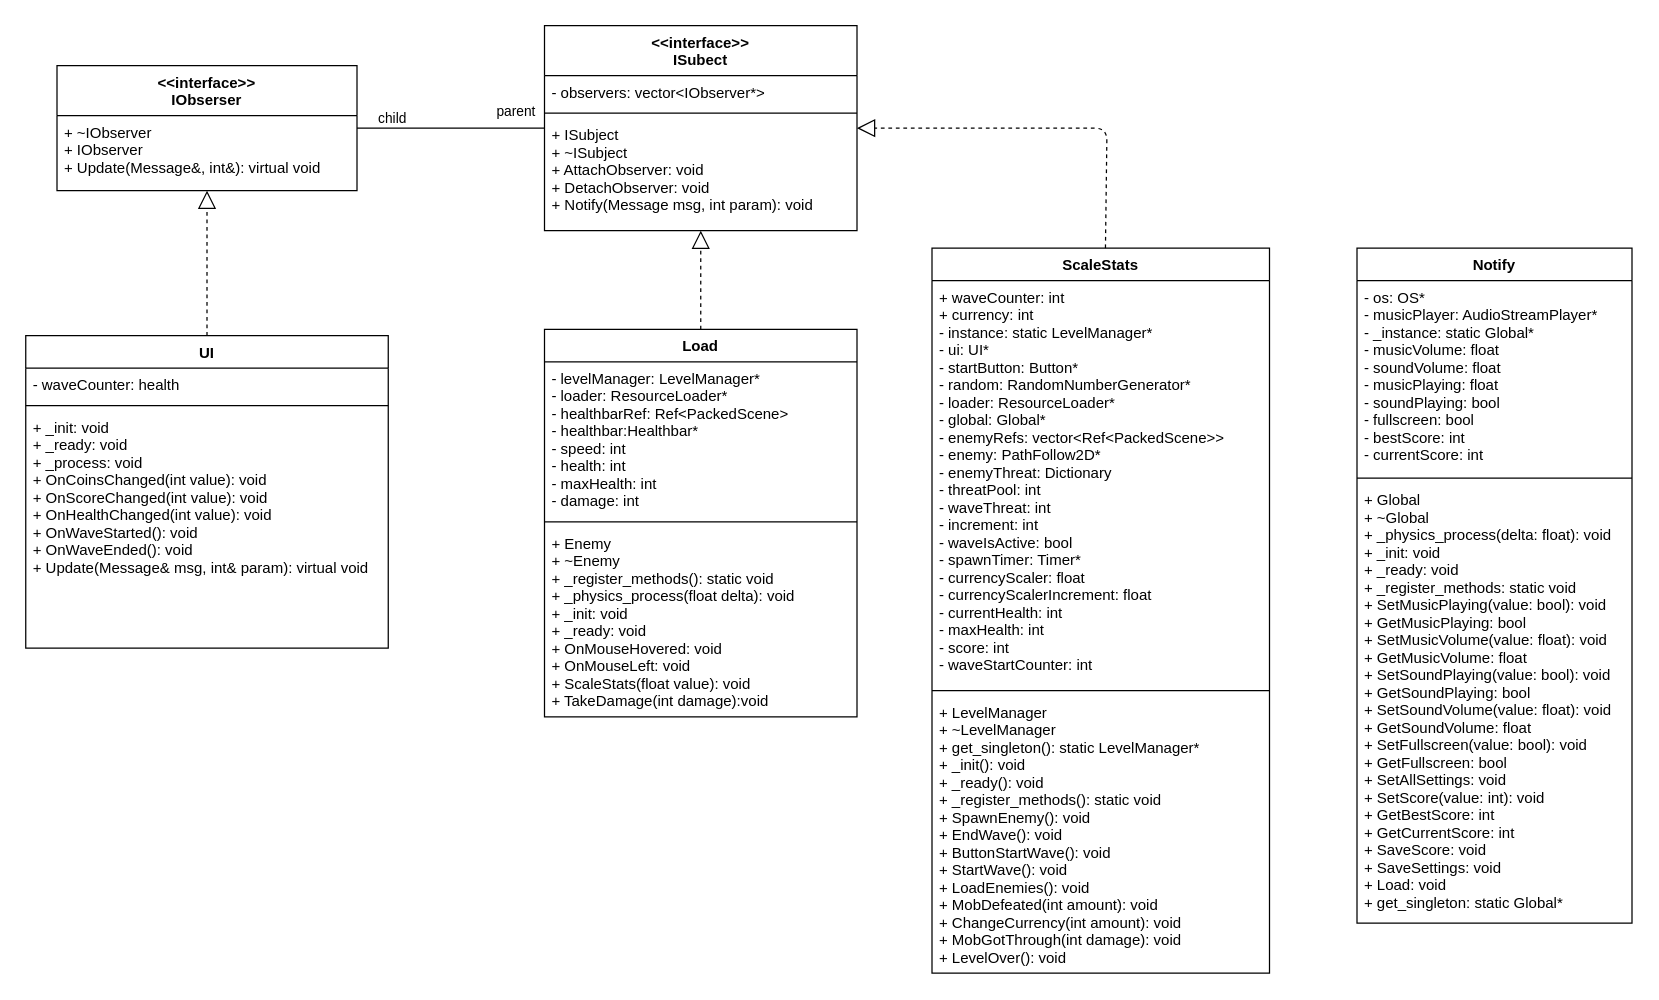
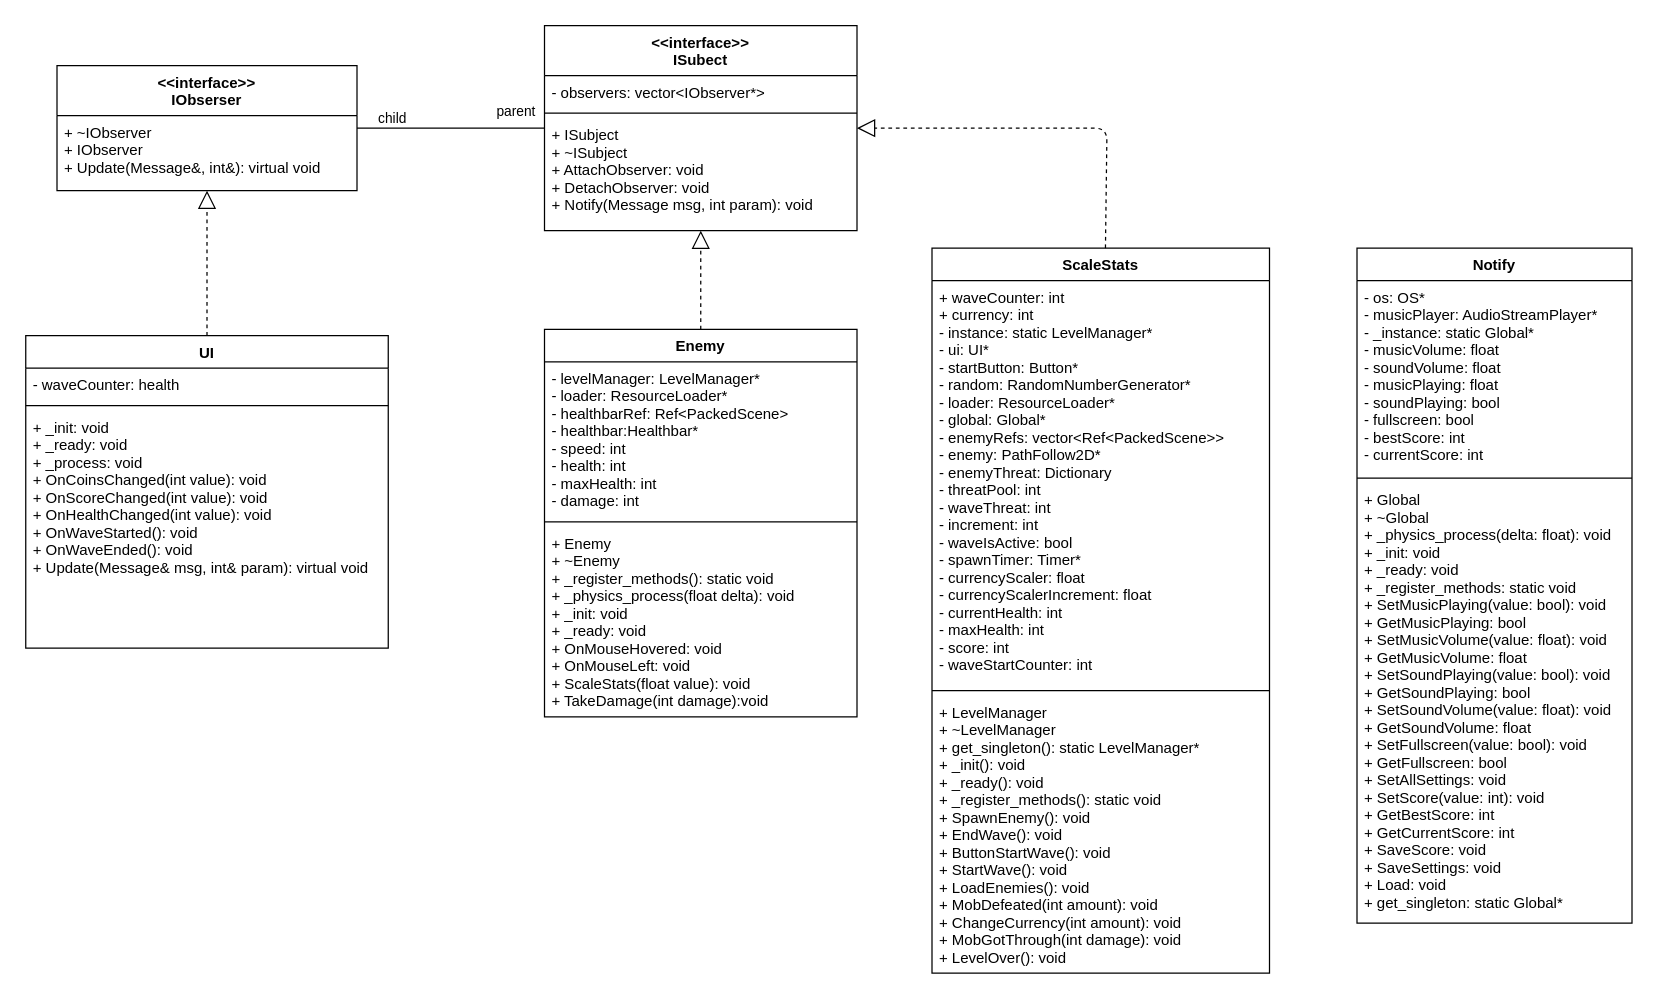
  <mxCell id="0" />
  <mxCell id="1" parent="0" />
  <mxCell id="2" value="&lt;&lt;interface&gt;&gt;&#10;IObserser" style="swimlane;fontStyle=1;align=center;verticalAlign=top;childLayout=stackLayout;horizontal=1;startSize=40;horizontalStack=0;resizeParent=1;resizeParentMax=0;resizeLast=0;collapsible=1;marginBottom=0;" parent="1" vertex="1"><mxGeometry x="45" y="52" width="240" height="100" as="geometry" /></mxCell>
  <mxCell id="3" value="+ ~IObserver&#10;+ IObserver&#10;+ Update(Message&amp;, int&amp;): virtual void" style="text;strokeColor=none;fillColor=none;align=left;verticalAlign=top;spacingLeft=4;spacingRight=4;overflow=hidden;rotatable=0;points=[[0,0.5],[1,0.5]];portConstraint=eastwest;" parent="2" vertex="1"><mxGeometry y="40" width="240" height="60" as="geometry" /></mxCell>
  <mxCell id="4" value="&lt;&lt;interface&gt;&gt;&#10;ISubect" style="swimlane;fontStyle=1;align=center;verticalAlign=top;childLayout=stackLayout;horizontal=1;startSize=40;horizontalStack=0;resizeParent=1;resizeParentMax=0;resizeLast=0;collapsible=1;marginBottom=0;" parent="1" vertex="1"><mxGeometry x="435" y="20" width="250" height="164" as="geometry" /></mxCell>
  <mxCell id="5" value="- observers: vector&lt;IObserver*&gt;" style="text;strokeColor=none;fillColor=none;align=left;verticalAlign=top;spacingLeft=4;spacingRight=4;overflow=hidden;rotatable=0;points=[[0,0.5],[1,0.5]];portConstraint=eastwest;" parent="4" vertex="1"><mxGeometry y="40" width="250" height="26" as="geometry" /></mxCell>
  <mxCell id="6" value="" style="line;strokeWidth=1;fillColor=none;align=left;verticalAlign=middle;spacingTop=-1;spacingLeft=3;spacingRight=3;rotatable=0;labelPosition=right;points=[];portConstraint=eastwest;" parent="4" vertex="1"><mxGeometry y="66" width="250" height="8" as="geometry" /></mxCell>
  <mxCell id="7" value="+ ISubject&#10;+ ~ISubject&#10;+ AttachObserver: void&#10;+ DetachObserver: void&#10;+ Notify(Message msg, int param): void" style="text;strokeColor=none;fillColor=none;align=left;verticalAlign=top;spacingLeft=4;spacingRight=4;overflow=hidden;rotatable=0;points=[[0,0.5],[1,0.5]];portConstraint=eastwest;" parent="4" vertex="1"><mxGeometry y="74" width="250" height="90" as="geometry" /></mxCell>
  <mxCell id="8" value="UI" style="swimlane;fontStyle=1;align=center;verticalAlign=top;childLayout=stackLayout;horizontal=1;startSize=26;horizontalStack=0;resizeParent=1;resizeParentMax=0;resizeLast=0;collapsible=1;marginBottom=0;" parent="1" vertex="1"><mxGeometry x="20" y="268" width="290" height="250" as="geometry" /></mxCell>
  <mxCell id="9" value="- waveCounter: health" style="text;strokeColor=none;fillColor=none;align=left;verticalAlign=top;spacingLeft=4;spacingRight=4;overflow=hidden;rotatable=0;points=[[0,0.5],[1,0.5]];portConstraint=eastwest;" parent="8" vertex="1"><mxGeometry y="26" width="290" height="26" as="geometry" /></mxCell>
  <mxCell id="10" value="" style="line;strokeWidth=1;fillColor=none;align=left;verticalAlign=middle;spacingTop=-1;spacingLeft=3;spacingRight=3;rotatable=0;labelPosition=right;points=[];portConstraint=eastwest;" parent="8" vertex="1"><mxGeometry y="52" width="290" height="8" as="geometry" /></mxCell>
  <mxCell id="11" value="+ _init: void&#10;+ _ready: void&#10;+ _process: void&#10;+ OnCoinsChanged(int value): void&#10;+ OnScoreChanged(int value): void&#10;+ OnHealthChanged(int value): void&#10;+ OnWaveStarted(): void&#10;+ OnWaveEnded(): void&#10;+ Update(Message&amp; msg, int&amp; param): virtual void" style="text;strokeColor=none;fillColor=none;align=left;verticalAlign=top;spacingLeft=4;spacingRight=4;overflow=hidden;rotatable=0;points=[[0,0.5],[1,0.5]];portConstraint=eastwest;" parent="8" vertex="1"><mxGeometry y="60" width="290" height="190" as="geometry" /></mxCell>
  <mxCell id="12" value="" style="endArrow=none;html=1;edgeStyle=orthogonalEdgeStyle;" parent="1" source="4" target="2" edge="1"><mxGeometry relative="1" as="geometry"><mxPoint x="433" y="39" as="sourcePoint" /><mxPoint x="445" y="308" as="targetPoint" /></mxGeometry></mxCell>
  <mxCell id="13" value="parent" style="edgeLabel;resizable=0;html=1;align=left;verticalAlign=bottom;" parent="12" connectable="0" vertex="1"><mxGeometry x="-1" relative="1" as="geometry"><mxPoint x="-40" y="-5" as="offset" /></mxGeometry></mxCell>
  <mxCell id="14" value="child" style="edgeLabel;resizable=0;html=1;align=right;verticalAlign=bottom;" parent="12" connectable="0" vertex="1"><mxGeometry x="1" relative="1" as="geometry"><mxPoint x="40" as="offset" /></mxGeometry></mxCell>
- <mxCell id="15" value="Load" style="swimlane;fontStyle=1;align=center;verticalAlign=top;childLayout=stackLayout;horizontal=1;startSize=26;horizontalStack=0;resizeParent=1;resizeParentMax=0;resizeLast=0;collapsible=1;marginBottom=0;" vertex="1" parent="1"><mxGeometry x="435" y="263" width="250" height="310" as="geometry" /></mxCell>
+ <mxCell id="15" value="Enemy" style="swimlane;fontStyle=1;align=center;verticalAlign=top;childLayout=stackLayout;horizontal=1;startSize=26;horizontalStack=0;resizeParent=1;resizeParentMax=0;resizeLast=0;collapsible=1;marginBottom=0;" vertex="1" parent="1"><mxGeometry x="435" y="263" width="250" height="310" as="geometry" /></mxCell>
  <mxCell id="16" value="- levelManager: LevelManager*&#10;- loader: ResourceLoader*&#10;- healthbarRef: Ref&lt;PackedScene&gt;&#10;- healthbar:Healthbar*&#10;- speed: int &#10;- health: int &#10;- maxHealth: int &#10;- damage: int" style="text;strokeColor=none;fillColor=none;align=left;verticalAlign=top;spacingLeft=4;spacingRight=4;overflow=hidden;rotatable=0;points=[[0,0.5],[1,0.5]];portConstraint=eastwest;" vertex="1" parent="15"><mxGeometry y="26" width="250" height="124" as="geometry" /></mxCell>
  <mxCell id="17" value="" style="line;strokeWidth=1;fillColor=none;align=left;verticalAlign=middle;spacingTop=-1;spacingLeft=3;spacingRight=3;rotatable=0;labelPosition=right;points=[];portConstraint=eastwest;" vertex="1" parent="15"><mxGeometry y="150" width="250" height="8" as="geometry" /></mxCell>
  <mxCell id="18" value="+ Enemy&#10;+ ~Enemy&#10;+ _register_methods(): static void &#10;+ _physics_process(float delta): void &#10;+ _init: void &#10;+ _ready: void &#10;+ OnMouseHovered: void &#10;+ OnMouseLeft: void &#10;+ ScaleStats(float value): void &#10;+ TakeDamage(int damage):void " style="text;strokeColor=none;fillColor=none;align=left;verticalAlign=top;spacingLeft=4;spacingRight=4;overflow=hidden;rotatable=0;points=[[0,0.5],[1,0.5]];portConstraint=eastwest;" vertex="1" parent="15"><mxGeometry y="158" width="250" height="152" as="geometry" /></mxCell>
  <mxCell id="19" value="ScaleStats" style="swimlane;fontStyle=1;align=center;verticalAlign=top;childLayout=stackLayout;horizontal=1;startSize=26;horizontalStack=0;resizeParent=1;resizeParentMax=0;resizeLast=0;collapsible=1;marginBottom=0;" vertex="1" parent="1"><mxGeometry x="745" y="198" width="270" height="580" as="geometry" /></mxCell>
  <mxCell id="20" value="+ waveCounter: int &#10;+ currency: int&#10;- instance: static LevelManager*&#10;- ui: UI*&#10;- startButton: Button*&#10;- random: RandomNumberGenerator*&#10;- loader: ResourceLoader*&#10;- global: Global*&#10;- enemyRefs: vector&lt;Ref&lt;PackedScene&gt;&gt;&#10;- enemy: PathFollow2D*&#10;- enemyThreat: Dictionary&#10;- threatPool: int&#10;  - waveThreat: int&#10;  - increment: int&#10;- waveIsActive: bool&#10;- spawnTimer: Timer*&#10;- currencyScaler: float&#10;- currencyScalerIncrement: float &#10;- currentHealth: int &#10;- maxHealth: int &#10;- score: int &#10;- waveStartCounter: int " style="text;strokeColor=none;fillColor=none;align=left;verticalAlign=top;spacingLeft=4;spacingRight=4;overflow=hidden;rotatable=0;points=[[0,0.5],[1,0.5]];portConstraint=eastwest;" vertex="1" parent="19"><mxGeometry y="26" width="270" height="324" as="geometry" /></mxCell>
  <mxCell id="21" value="" style="line;strokeWidth=1;fillColor=none;align=left;verticalAlign=middle;spacingTop=-1;spacingLeft=3;spacingRight=3;rotatable=0;labelPosition=right;points=[];portConstraint=eastwest;" vertex="1" parent="19"><mxGeometry y="350" width="270" height="8" as="geometry" /></mxCell>
  <mxCell id="22" value="+ LevelManager&#10;+ ~LevelManager&#10;+ get_singleton(): static LevelManager*&#10;+ _init(): void &#10;+ _ready(): void &#10;+ _register_methods(): static void&#10;+ SpawnEnemy(): void &#10;+ EndWave(): void &#10;+ ButtonStartWave(): void &#10;+ StartWave(): void &#10;+ LoadEnemies(): void &#10;+ MobDefeated(int amount): void &#10;+ ChangeCurrency(int amount): void &#10;+ MobGotThrough(int damage): void &#10;+ LevelOver(): void " style="text;strokeColor=none;fillColor=none;align=left;verticalAlign=top;spacingLeft=4;spacingRight=4;overflow=hidden;rotatable=0;points=[[0,0.5],[1,0.5]];portConstraint=eastwest;" vertex="1" parent="19"><mxGeometry y="358" width="270" height="222" as="geometry" /></mxCell>
  <mxCell id="23" value="" style="endArrow=block;dashed=1;endFill=0;endSize=12;html=1;" edge="1" parent="1" source="8" target="2"><mxGeometry width="160" relative="1" as="geometry"><mxPoint x="-105" y="198" as="sourcePoint" /><mxPoint x="55" y="198" as="targetPoint" /></mxGeometry></mxCell>
  <mxCell id="24" value="" style="endArrow=block;dashed=1;endFill=0;endSize=12;html=1;" edge="1" parent="1" source="15" target="4"><mxGeometry width="160" relative="1" as="geometry"><mxPoint x="435" y="338" as="sourcePoint" /><mxPoint x="595" y="338" as="targetPoint" /></mxGeometry></mxCell>
  <mxCell id="25" value="" style="endArrow=block;dashed=1;endFill=0;endSize=12;html=1;" edge="1" parent="1" source="19" target="4"><mxGeometry width="160" relative="1" as="geometry"><mxPoint x="435" y="338" as="sourcePoint" /><mxPoint x="595" y="338" as="targetPoint" /><Array as="points"><mxPoint x="885" y="102" /></Array></mxGeometry></mxCell>
  <mxCell id="26" value="Notify" style="swimlane;fontStyle=1;align=center;verticalAlign=top;childLayout=stackLayout;horizontal=1;startSize=26;horizontalStack=0;resizeParent=1;resizeParentMax=0;resizeLast=0;collapsible=1;marginBottom=0;" vertex="1" parent="1"><mxGeometry x="1085" y="198" width="220" height="540" as="geometry" /></mxCell>
  <mxCell id="27" value="- os: OS*&#10;- musicPlayer: AudioStreamPlayer*&#10;- _instance: static Global*&#10;- musicVolume: float&#10;- soundVolume: float&#10;- musicPlaying: float&#10;- soundPlaying: bool&#10;- fullscreen: bool&#10;- bestScore: int&#10;- currentScore: int" style="text;strokeColor=none;fillColor=none;align=left;verticalAlign=top;spacingLeft=4;spacingRight=4;overflow=hidden;rotatable=0;points=[[0,0.5],[1,0.5]];portConstraint=eastwest;" vertex="1" parent="26"><mxGeometry y="26" width="220" height="154" as="geometry" /></mxCell>
  <mxCell id="28" value="" style="line;strokeWidth=1;fillColor=none;align=left;verticalAlign=middle;spacingTop=-1;spacingLeft=3;spacingRight=3;rotatable=0;labelPosition=right;points=[];portConstraint=eastwest;" vertex="1" parent="26"><mxGeometry y="180" width="220" height="8" as="geometry" /></mxCell>
  <mxCell id="29" value="+ Global&#10;+ ~Global&#10;+ _physics_process(delta: float): void &#10;+ _init: void &#10;+ _ready: void&#10;+ _register_methods: static void&#10;+ SetMusicPlaying(value: bool): void &#10;+ GetMusicPlaying: bool &#10;+ SetMusicVolume(value: float): void &#10;+ GetMusicVolume: float&#10;+ SetSoundPlaying(value: bool): void&#10;+ GetSoundPlaying: bool&#10;+ SetSoundVolume(value: float): void&#10;+ GetSoundVolume: float &#10;+ SetFullscreen(value: bool): void &#10;+ GetFullscreen: bool &#10;+ SetAllSettings: void &#10;+ SetScore(value: int): void &#10;+ GetBestScore: int &#10;+ GetCurrentScore: int &#10;+ SaveScore: void &#10;+ SaveSettings: void &#10;+ Load: void &#10;+ get_singleton: static Global* &#10;" style="text;strokeColor=none;fillColor=none;align=left;verticalAlign=top;spacingLeft=4;spacingRight=4;overflow=hidden;rotatable=0;points=[[0,0.5],[1,0.5]];portConstraint=eastwest;" vertex="1" parent="26"><mxGeometry y="188" width="220" height="352" as="geometry" /></mxCell>
